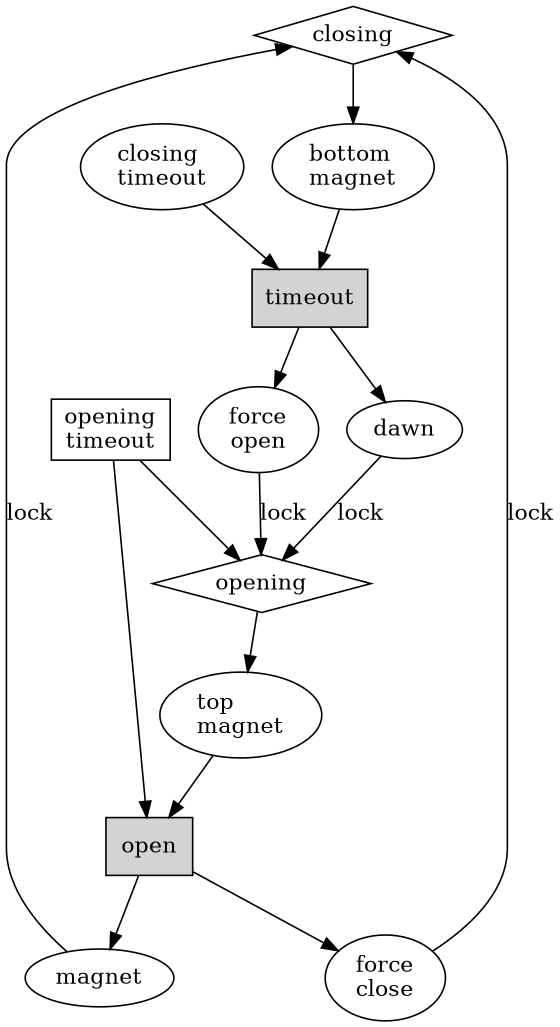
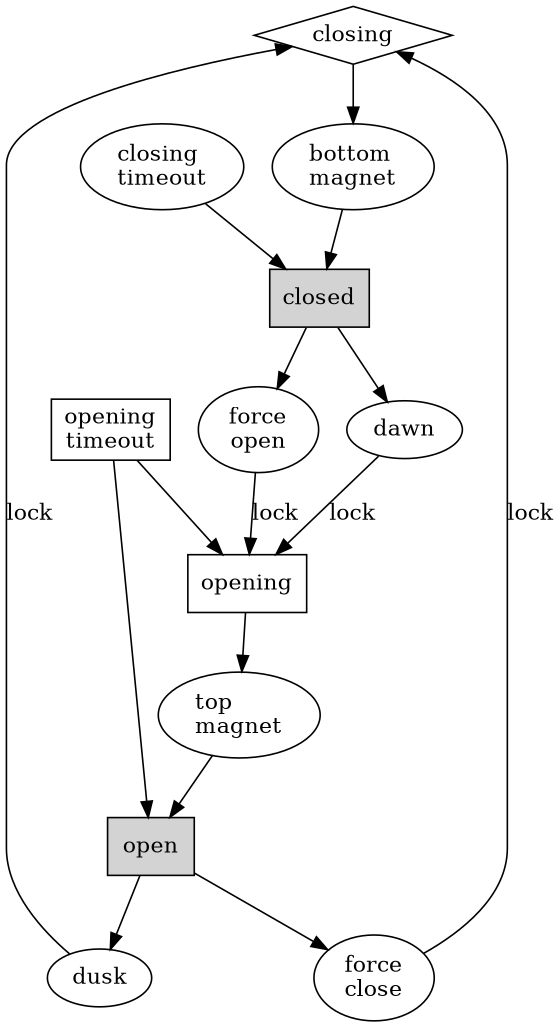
  digraph {
    rankdir=TB
    closing [shape=diamond]
    "bottom\lmagnet"
-   closed [shape=box style=filled label=timeout]
+   closed [shape=box style=filled]
    "closing\ltimeout"
    dawn
    "force\lopen"
-   opening [shape=diamond]
+   opening [shape=box]
    "top\lmagnet"
    open [shape=box style=filled]
    "opening\ltimeout" [shape=box]
-   dusk [label=magnet]
+   dusk
    "force\lclose"
    closing -> "bottom\lmagnet"
    "bottom\lmagnet" -> closed
    closed -> dawn
    closed -> "force\lopen"
    "closing\ltimeout" -> closed
    dawn -> opening [label=lock]
    "force\lopen" -> opening [label=lock]
    opening -> "top\lmagnet"
    "top\lmagnet" -> open
    open -> dusk
    open -> "force\lclose"
    "opening\ltimeout" -> opening
    "opening\ltimeout" -> open
    dusk -> closing [label=lock]
    "force\lclose" -> closing [label=lock]
  }
